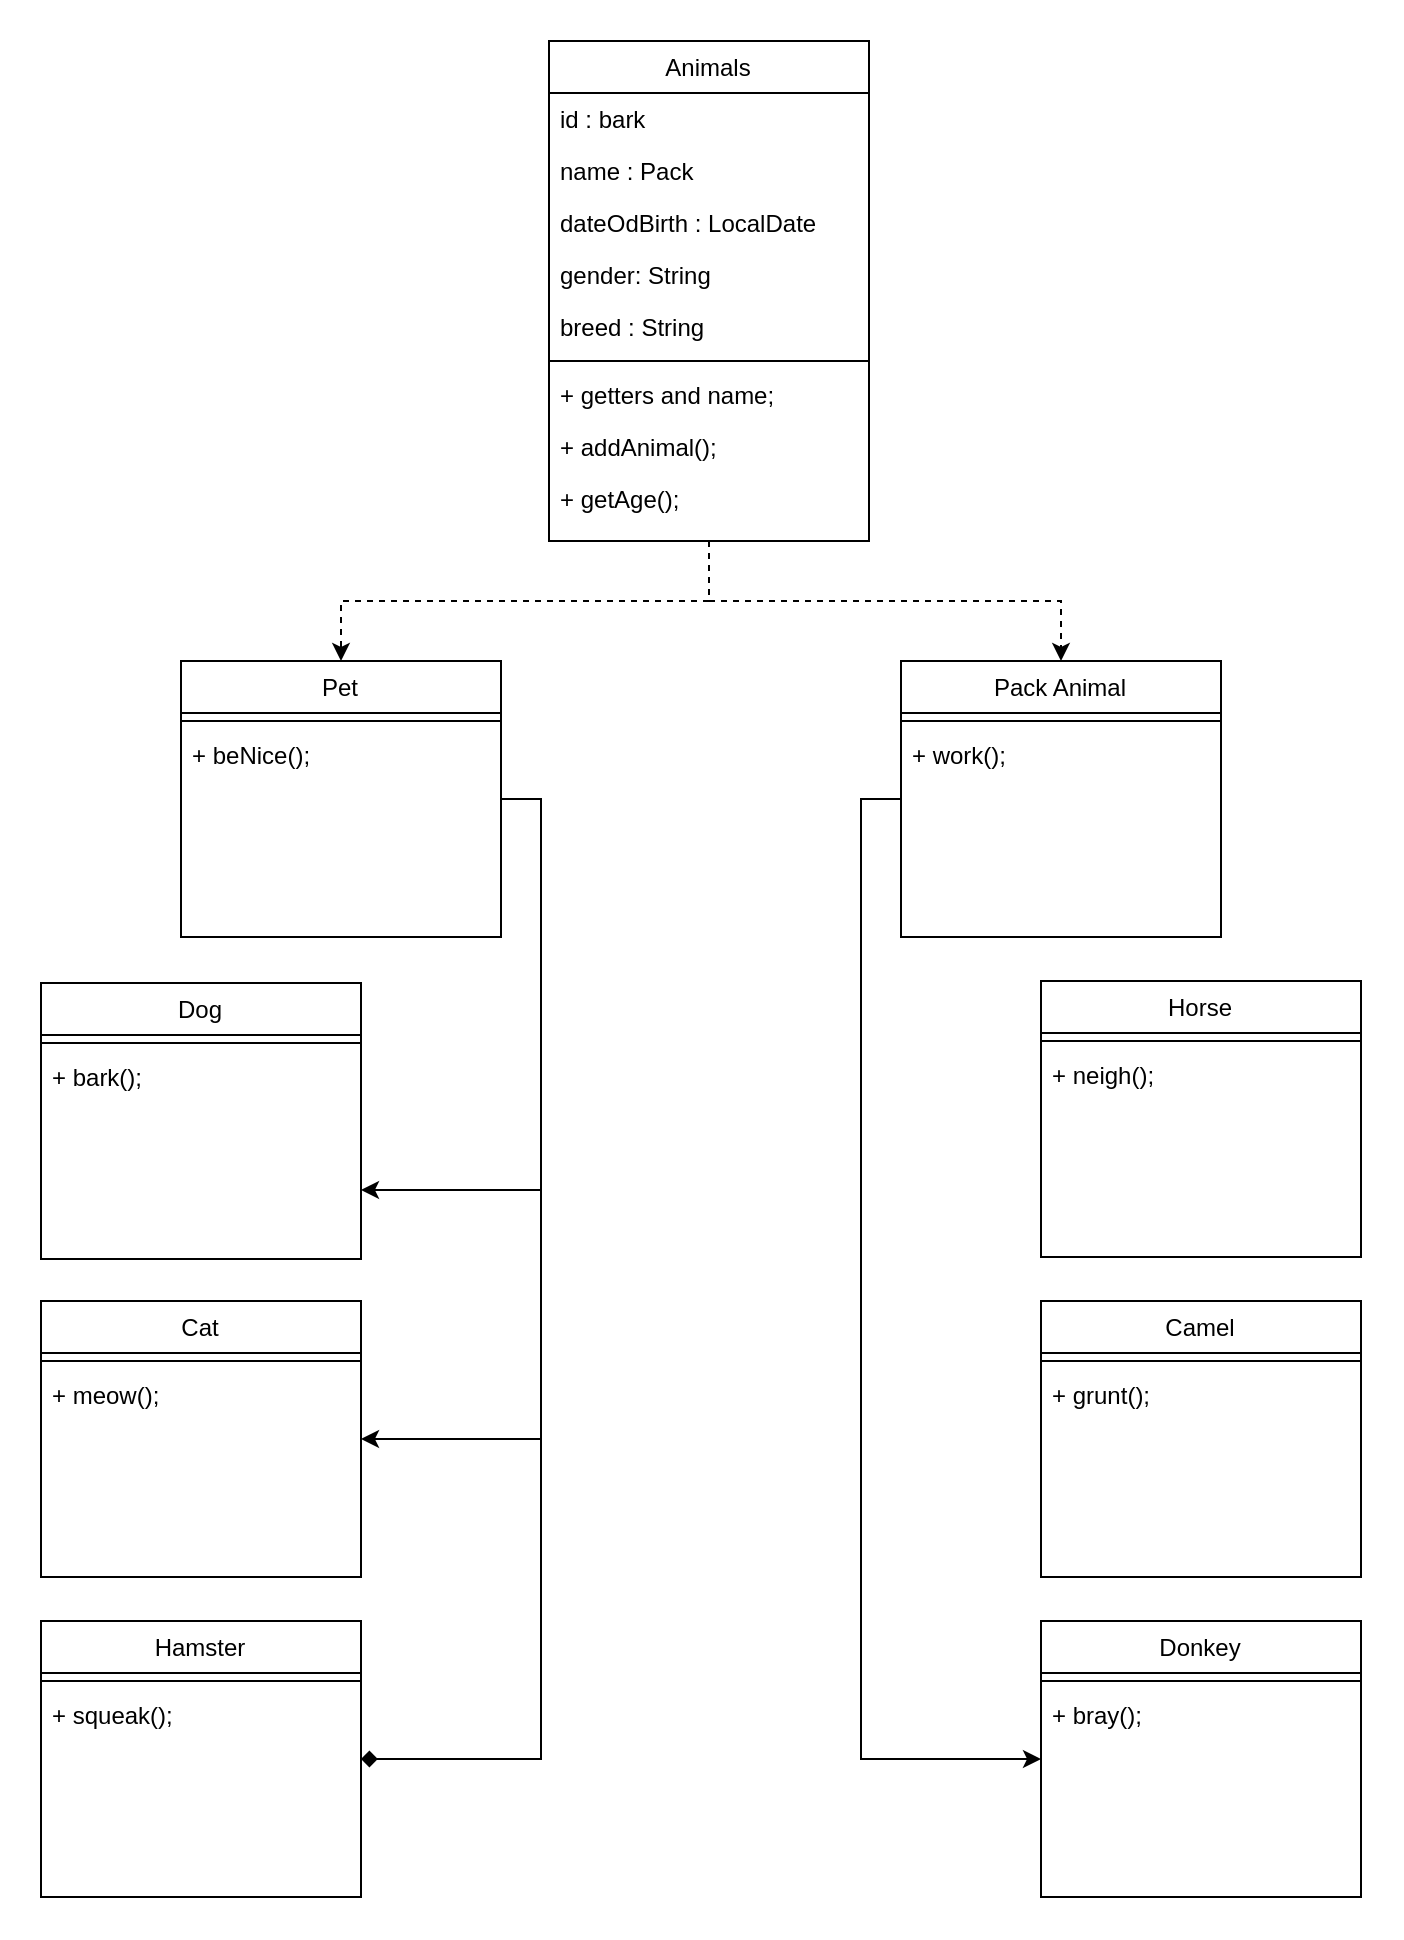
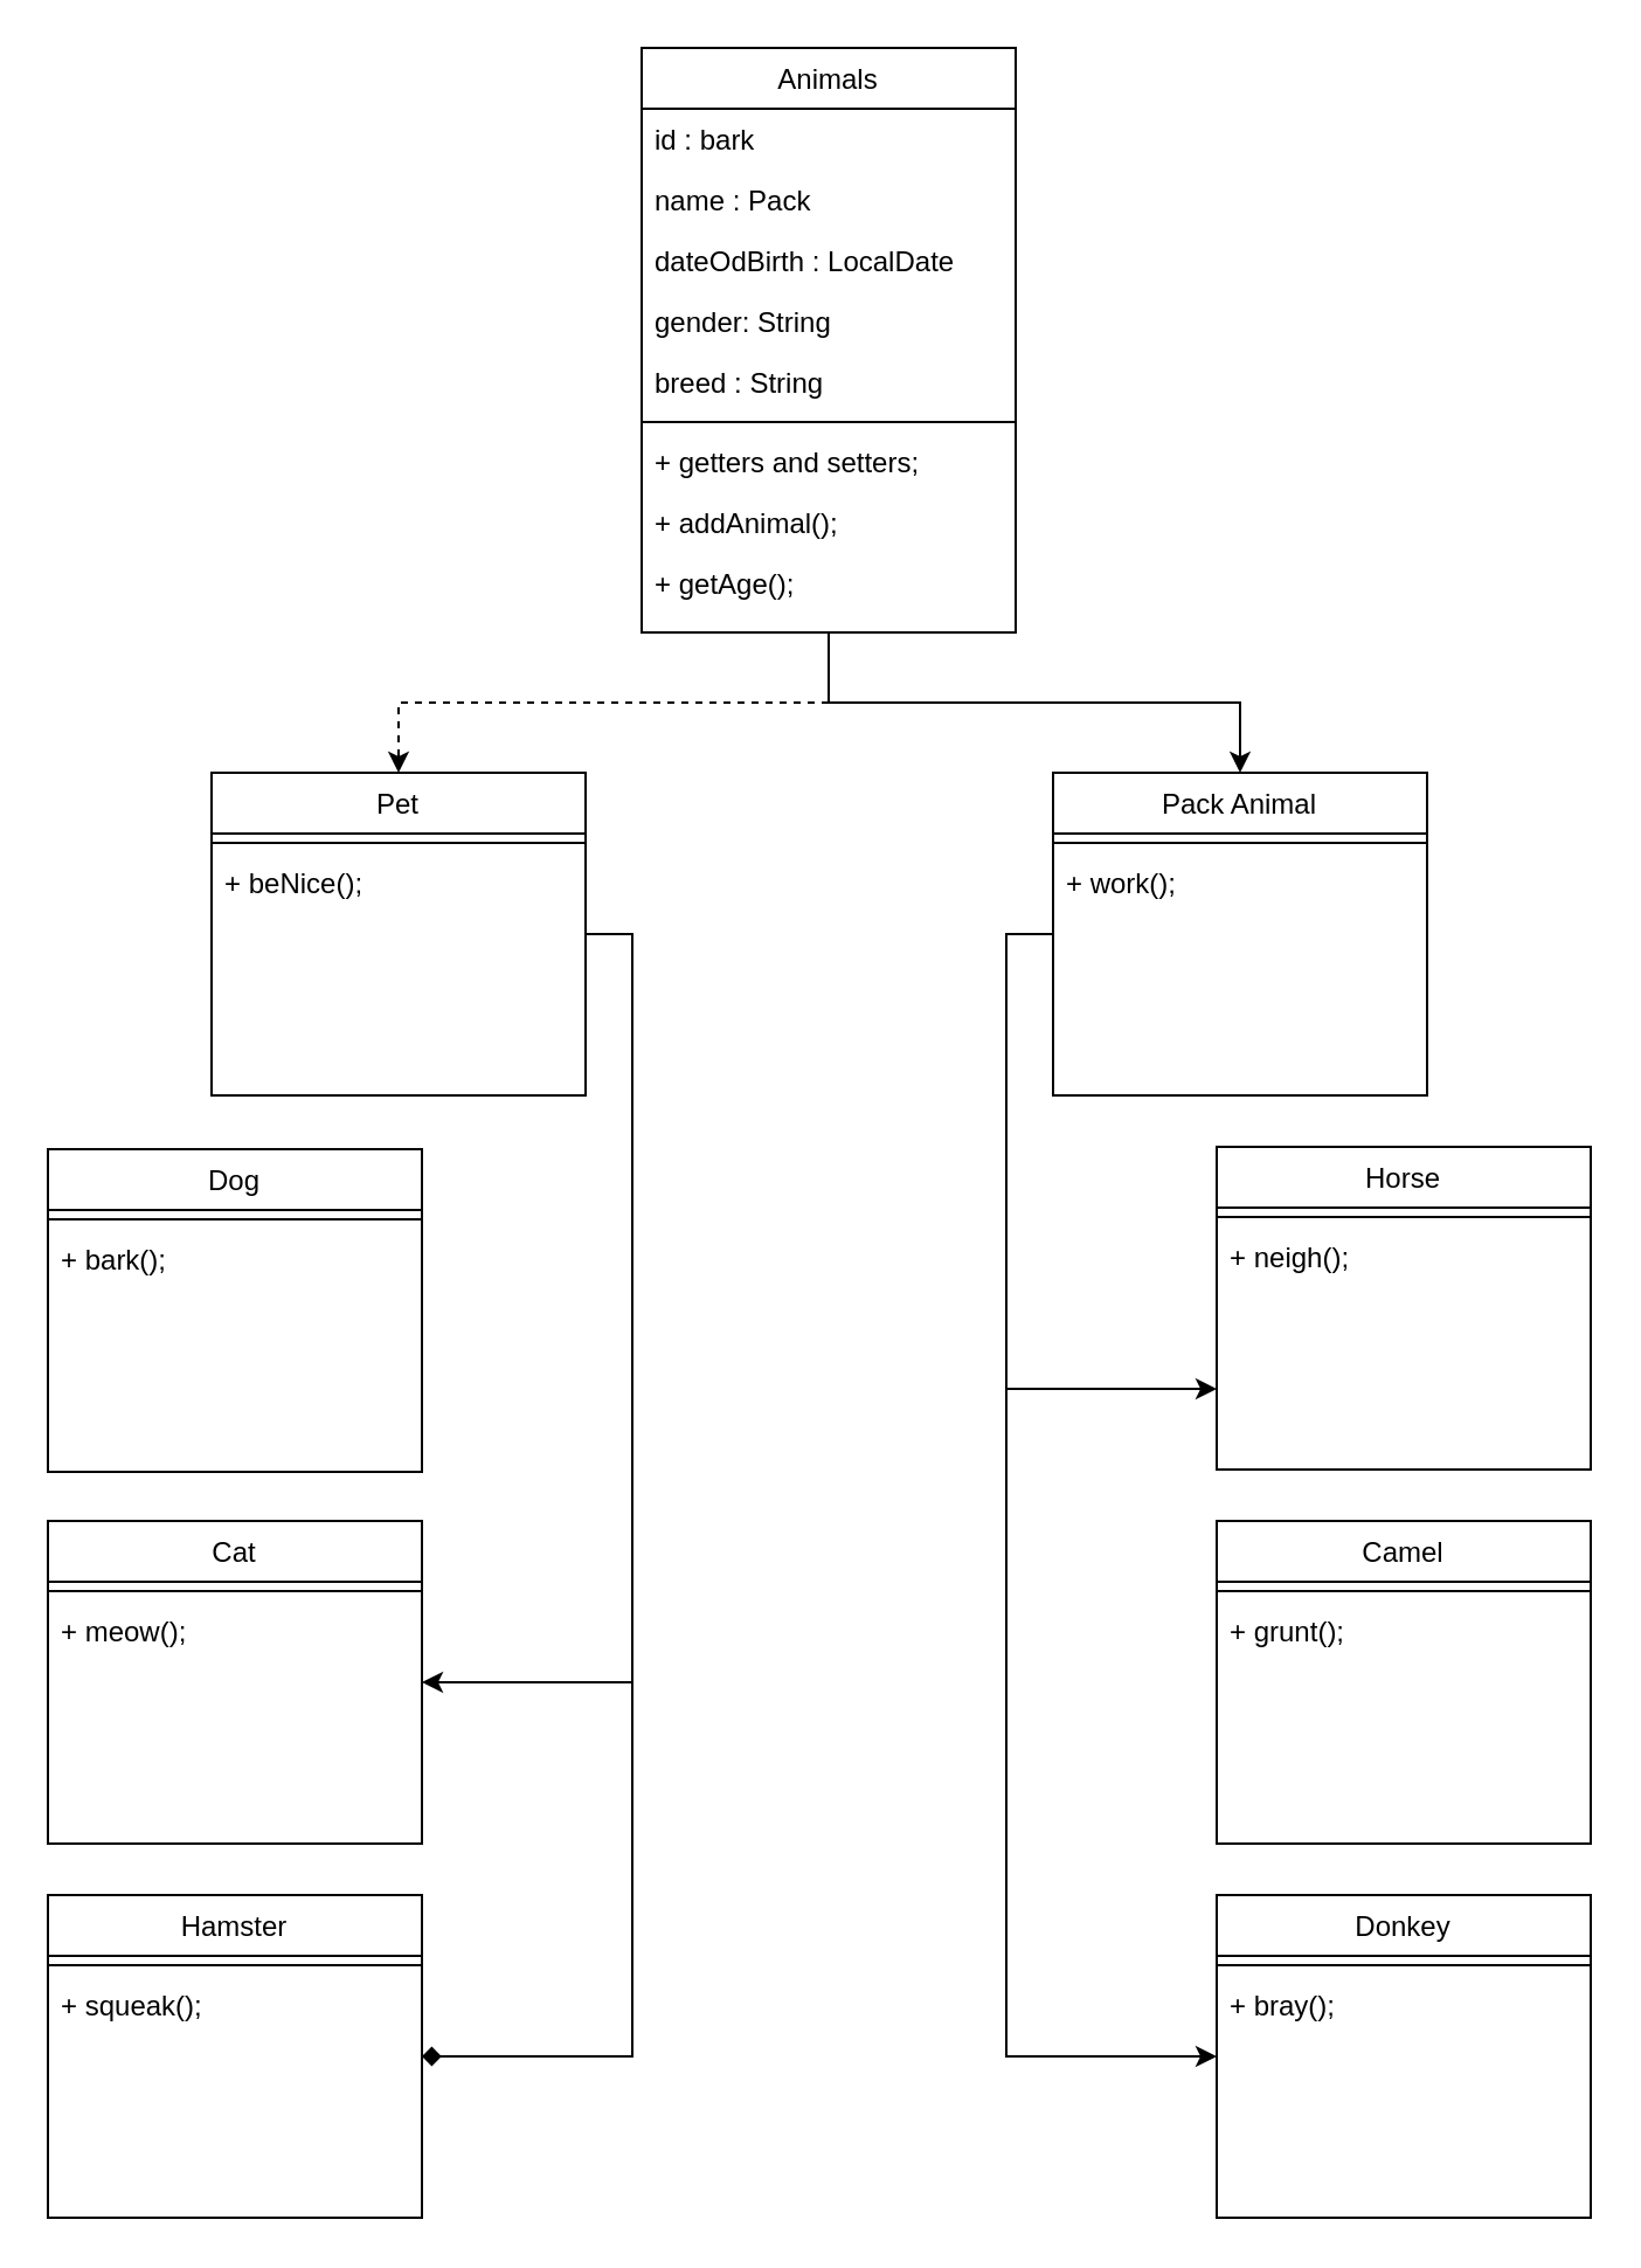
  <mxCell id="0" />
  <mxCell id="1" parent="0" />
  <mxCell id="2" style="edgeStyle=orthogonalEdgeStyle;rounded=0;orthogonalLoop=1;jettySize=auto;html=1;exitX=1;exitY=0.5;exitDx=0;exitDy=0;entryX=1;entryY=0.5;entryDx=0;entryDy=0;endArrow=diamond;" edge="1" parent="1" source="5" target="25"><mxGeometry relative="1" as="geometry" /></mxCell>
  <mxCell id="3" style="edgeStyle=orthogonalEdgeStyle;rounded=0;orthogonalLoop=1;jettySize=auto;html=1;exitX=1;exitY=0.5;exitDx=0;exitDy=0;entryX=1;entryY=0.5;entryDx=0;entryDy=0;" edge="1" parent="1" source="5" target="28"><mxGeometry relative="1" as="geometry" /></mxCell>
- <mxCell id="4" style="edgeStyle=orthogonalEdgeStyle;rounded=0;orthogonalLoop=1;jettySize=auto;html=1;exitX=1;exitY=0.5;exitDx=0;exitDy=0;entryX=1;entryY=0.75;entryDx=0;entryDy=0;" edge="1" parent="1" source="5" target="31"><mxGeometry relative="1" as="geometry" /></mxCell>
  <mxCell id="5" value="Pet" style="swimlane;fontStyle=0;align=center;verticalAlign=top;childLayout=stackLayout;horizontal=1;startSize=26;horizontalStack=0;resizeParent=1;resizeLast=0;collapsible=1;marginBottom=0;rounded=0;shadow=0;strokeWidth=1;" parent="1" vertex="1"><mxGeometry x="90" y="330" width="160" height="138" as="geometry"><mxRectangle x="130" y="380" width="160" height="26" as="alternateBounds" /></mxGeometry></mxCell>
  <mxCell id="6" value="" style="line;html=1;strokeWidth=1;align=left;verticalAlign=middle;spacingTop=-1;spacingLeft=3;spacingRight=3;rotatable=0;labelPosition=right;points=[];portConstraint=eastwest;" parent="5" vertex="1"><mxGeometry y="26" width="160" height="8" as="geometry" /></mxCell>
  <mxCell id="7" value="+ beNice();" style="text;align=left;verticalAlign=top;spacingLeft=4;spacingRight=4;overflow=hidden;rotatable=0;points=[[0,0.5],[1,0.5]];portConstraint=eastwest;" parent="5" vertex="1"><mxGeometry y="34" width="160" height="26" as="geometry" /></mxCell>
  <mxCell id="8" style="edgeStyle=orthogonalEdgeStyle;rounded=0;orthogonalLoop=1;jettySize=auto;html=1;exitX=0;exitY=0.5;exitDx=0;exitDy=0;entryX=0;entryY=0.5;entryDx=0;entryDy=0;" edge="1" parent="1" source="10" target="34"><mxGeometry relative="1" as="geometry" /></mxCell>
+ <mxCell id="9" style="edgeStyle=orthogonalEdgeStyle;rounded=0;orthogonalLoop=1;jettySize=auto;html=1;exitX=0;exitY=0.5;exitDx=0;exitDy=0;entryX=0;entryY=0.75;entryDx=0;entryDy=0;" edge="1" parent="1" source="10" target="40"><mxGeometry relative="1" as="geometry" /></mxCell>
  <mxCell id="10" value="Pack Animal" style="swimlane;fontStyle=0;align=center;verticalAlign=top;childLayout=stackLayout;horizontal=1;startSize=26;horizontalStack=0;resizeParent=1;resizeLast=0;collapsible=1;marginBottom=0;rounded=0;shadow=0;strokeWidth=1;" parent="1" vertex="1"><mxGeometry x="450" y="330" width="160" height="138" as="geometry"><mxRectangle x="130" y="380" width="160" height="26" as="alternateBounds" /></mxGeometry></mxCell>
  <mxCell id="11" value="" style="line;html=1;strokeWidth=1;align=left;verticalAlign=middle;spacingTop=-1;spacingLeft=3;spacingRight=3;rotatable=0;labelPosition=right;points=[];portConstraint=eastwest;" parent="10" vertex="1"><mxGeometry y="26" width="160" height="8" as="geometry" /></mxCell>
  <mxCell id="12" value="+ work();" style="text;align=left;verticalAlign=top;spacingLeft=4;spacingRight=4;overflow=hidden;rotatable=0;points=[[0,0.5],[1,0.5]];portConstraint=eastwest;" parent="10" vertex="1"><mxGeometry y="34" width="160" height="26" as="geometry" /></mxCell>
  <mxCell id="13" style="edgeStyle=orthogonalEdgeStyle;rounded=0;orthogonalLoop=1;jettySize=auto;html=1;exitX=0.5;exitY=1;exitDx=0;exitDy=0;entryX=0.5;entryY=0;entryDx=0;entryDy=0;dashed=1;" edge="1" parent="1" source="15" target="5"><mxGeometry relative="1" as="geometry" /></mxCell>
- <mxCell id="14" style="edgeStyle=orthogonalEdgeStyle;rounded=0;orthogonalLoop=1;jettySize=auto;html=1;exitX=0.5;exitY=1;exitDx=0;exitDy=0;dashed=1;" edge="1" parent="1" source="15" target="10"><mxGeometry relative="1" as="geometry" /></mxCell>
+ <mxCell id="14" style="edgeStyle=orthogonalEdgeStyle;rounded=0;orthogonalLoop=1;jettySize=auto;html=1;exitX=0.5;exitY=1;exitDx=0;exitDy=0;" edge="1" parent="1" source="15" target="10"><mxGeometry relative="1" as="geometry" /></mxCell>
  <mxCell id="15" value="Animals" style="swimlane;fontStyle=0;align=center;verticalAlign=top;childLayout=stackLayout;horizontal=1;startSize=26;horizontalStack=0;resizeParent=1;resizeLast=0;collapsible=1;marginBottom=0;rounded=0;shadow=0;strokeWidth=1;" parent="1" vertex="1"><mxGeometry x="274" y="20" width="160" height="250" as="geometry"><mxRectangle x="130" y="380" width="160" height="26" as="alternateBounds" /></mxGeometry></mxCell>
  <mxCell id="16" value="id : bark" style="text;align=left;verticalAlign=top;spacingLeft=4;spacingRight=4;overflow=hidden;rotatable=0;points=[[0,0.5],[1,0.5]];portConstraint=eastwest;" parent="15" vertex="1"><mxGeometry y="26" width="160" height="26" as="geometry" /></mxCell>
  <mxCell id="17" value="name : Pack" style="text;align=left;verticalAlign=top;spacingLeft=4;spacingRight=4;overflow=hidden;rotatable=0;points=[[0,0.5],[1,0.5]];portConstraint=eastwest;rounded=0;shadow=0;html=0;" parent="15" vertex="1"><mxGeometry y="52" width="160" height="26" as="geometry" /></mxCell>
  <mxCell id="18" value="dateOdBirth : LocalDate" style="text;align=left;verticalAlign=top;spacingLeft=4;spacingRight=4;overflow=hidden;rotatable=0;points=[[0,0.5],[1,0.5]];portConstraint=eastwest;" parent="15" vertex="1"><mxGeometry y="78" width="160" height="26" as="geometry" /></mxCell>
  <mxCell id="19" value="gender: String" style="text;align=left;verticalAlign=top;spacingLeft=4;spacingRight=4;overflow=hidden;rotatable=0;points=[[0,0.5],[1,0.5]];portConstraint=eastwest;" parent="15" vertex="1"><mxGeometry y="104" width="160" height="26" as="geometry" /></mxCell>
  <mxCell id="20" value="breed : String" style="text;align=left;verticalAlign=top;spacingLeft=4;spacingRight=4;overflow=hidden;rotatable=0;points=[[0,0.5],[1,0.5]];portConstraint=eastwest;" parent="15" vertex="1"><mxGeometry y="130" width="160" height="26" as="geometry" /></mxCell>
  <mxCell id="21" value="" style="line;html=1;strokeWidth=1;align=left;verticalAlign=middle;spacingTop=-1;spacingLeft=3;spacingRight=3;rotatable=0;labelPosition=right;points=[];portConstraint=eastwest;" parent="15" vertex="1"><mxGeometry y="156" width="160" height="8" as="geometry" /></mxCell>
- <mxCell id="22" value="+ getters and name;" style="text;align=left;verticalAlign=top;spacingLeft=4;spacingRight=4;overflow=hidden;rotatable=0;points=[[0,0.5],[1,0.5]];portConstraint=eastwest;" parent="15" vertex="1"><mxGeometry y="164" width="160" height="26" as="geometry" /></mxCell>
+ <mxCell id="22" value="+ getters and setters;" style="text;align=left;verticalAlign=top;spacingLeft=4;spacingRight=4;overflow=hidden;rotatable=0;points=[[0,0.5],[1,0.5]];portConstraint=eastwest;" parent="15" vertex="1"><mxGeometry y="164" width="160" height="26" as="geometry" /></mxCell>
  <mxCell id="23" value="+ addAnimal();" style="text;align=left;verticalAlign=top;spacingLeft=4;spacingRight=4;overflow=hidden;rotatable=0;points=[[0,0.5],[1,0.5]];portConstraint=eastwest;" parent="15" vertex="1"><mxGeometry y="190" width="160" height="26" as="geometry" /></mxCell>
  <mxCell id="24" value="+ getAge();" style="text;align=left;verticalAlign=top;spacingLeft=4;spacingRight=4;overflow=hidden;rotatable=0;points=[[0,0.5],[1,0.5]];portConstraint=eastwest;" parent="15" vertex="1"><mxGeometry y="216" width="160" height="26" as="geometry" /></mxCell>
  <mxCell id="25" value="Hamster" style="swimlane;fontStyle=0;align=center;verticalAlign=top;childLayout=stackLayout;horizontal=1;startSize=26;horizontalStack=0;resizeParent=1;resizeLast=0;collapsible=1;marginBottom=0;rounded=0;shadow=0;strokeWidth=1;" parent="1" vertex="1"><mxGeometry x="20" y="810" width="160" height="138" as="geometry"><mxRectangle x="130" y="380" width="160" height="26" as="alternateBounds" /></mxGeometry></mxCell>
  <mxCell id="26" value="" style="line;html=1;strokeWidth=1;align=left;verticalAlign=middle;spacingTop=-1;spacingLeft=3;spacingRight=3;rotatable=0;labelPosition=right;points=[];portConstraint=eastwest;" parent="25" vertex="1"><mxGeometry y="26" width="160" height="8" as="geometry" /></mxCell>
  <mxCell id="27" value="+ squeak();" style="text;align=left;verticalAlign=top;spacingLeft=4;spacingRight=4;overflow=hidden;rotatable=0;points=[[0,0.5],[1,0.5]];portConstraint=eastwest;" parent="25" vertex="1"><mxGeometry y="34" width="160" height="26" as="geometry" /></mxCell>
  <mxCell id="28" value="Cat" style="swimlane;fontStyle=0;align=center;verticalAlign=top;childLayout=stackLayout;horizontal=1;startSize=26;horizontalStack=0;resizeParent=1;resizeLast=0;collapsible=1;marginBottom=0;rounded=0;shadow=0;strokeWidth=1;" parent="1" vertex="1"><mxGeometry x="20" y="650" width="160" height="138" as="geometry"><mxRectangle x="130" y="380" width="160" height="26" as="alternateBounds" /></mxGeometry></mxCell>
  <mxCell id="29" value="" style="line;html=1;strokeWidth=1;align=left;verticalAlign=middle;spacingTop=-1;spacingLeft=3;spacingRight=3;rotatable=0;labelPosition=right;points=[];portConstraint=eastwest;" parent="28" vertex="1"><mxGeometry y="26" width="160" height="8" as="geometry" /></mxCell>
  <mxCell id="30" value="+ meow();" style="text;align=left;verticalAlign=top;spacingLeft=4;spacingRight=4;overflow=hidden;rotatable=0;points=[[0,0.5],[1,0.5]];portConstraint=eastwest;" parent="28" vertex="1"><mxGeometry y="34" width="160" height="26" as="geometry" /></mxCell>
  <mxCell id="31" value="Dog" style="swimlane;fontStyle=0;align=center;verticalAlign=top;childLayout=stackLayout;horizontal=1;startSize=26;horizontalStack=0;resizeParent=1;resizeLast=0;collapsible=1;marginBottom=0;rounded=0;shadow=0;strokeWidth=1;" parent="1" vertex="1"><mxGeometry x="20" y="491" width="160" height="138" as="geometry"><mxRectangle x="130" y="380" width="160" height="26" as="alternateBounds" /></mxGeometry></mxCell>
  <mxCell id="32" value="" style="line;html=1;strokeWidth=1;align=left;verticalAlign=middle;spacingTop=-1;spacingLeft=3;spacingRight=3;rotatable=0;labelPosition=right;points=[];portConstraint=eastwest;" parent="31" vertex="1"><mxGeometry y="26" width="160" height="8" as="geometry" /></mxCell>
  <mxCell id="33" value="+ bark();" style="text;align=left;verticalAlign=top;spacingLeft=4;spacingRight=4;overflow=hidden;rotatable=0;points=[[0,0.5],[1,0.5]];portConstraint=eastwest;" parent="31" vertex="1"><mxGeometry y="34" width="160" height="26" as="geometry" /></mxCell>
  <mxCell id="34" value="Donkey" style="swimlane;fontStyle=0;align=center;verticalAlign=top;childLayout=stackLayout;horizontal=1;startSize=26;horizontalStack=0;resizeParent=1;resizeLast=0;collapsible=1;marginBottom=0;rounded=0;shadow=0;strokeWidth=1;" parent="1" vertex="1"><mxGeometry x="520" y="810" width="160" height="138" as="geometry"><mxRectangle x="130" y="380" width="160" height="26" as="alternateBounds" /></mxGeometry></mxCell>
  <mxCell id="35" value="" style="line;html=1;strokeWidth=1;align=left;verticalAlign=middle;spacingTop=-1;spacingLeft=3;spacingRight=3;rotatable=0;labelPosition=right;points=[];portConstraint=eastwest;" parent="34" vertex="1"><mxGeometry y="26" width="160" height="8" as="geometry" /></mxCell>
  <mxCell id="36" value="+ bray();" style="text;align=left;verticalAlign=top;spacingLeft=4;spacingRight=4;overflow=hidden;rotatable=0;points=[[0,0.5],[1,0.5]];portConstraint=eastwest;" parent="34" vertex="1"><mxGeometry y="34" width="160" height="26" as="geometry" /></mxCell>
  <mxCell id="37" value="Camel" style="swimlane;fontStyle=0;align=center;verticalAlign=top;childLayout=stackLayout;horizontal=1;startSize=26;horizontalStack=0;resizeParent=1;resizeLast=0;collapsible=1;marginBottom=0;rounded=0;shadow=0;strokeWidth=1;" parent="1" vertex="1"><mxGeometry x="520" y="650" width="160" height="138" as="geometry"><mxRectangle x="130" y="380" width="160" height="26" as="alternateBounds" /></mxGeometry></mxCell>
  <mxCell id="38" value="" style="line;html=1;strokeWidth=1;align=left;verticalAlign=middle;spacingTop=-1;spacingLeft=3;spacingRight=3;rotatable=0;labelPosition=right;points=[];portConstraint=eastwest;" parent="37" vertex="1"><mxGeometry y="26" width="160" height="8" as="geometry" /></mxCell>
  <mxCell id="39" value="+ grunt();" style="text;align=left;verticalAlign=top;spacingLeft=4;spacingRight=4;overflow=hidden;rotatable=0;points=[[0,0.5],[1,0.5]];portConstraint=eastwest;" parent="37" vertex="1"><mxGeometry y="34" width="160" height="26" as="geometry" /></mxCell>
  <mxCell id="40" value="Horse" style="swimlane;fontStyle=0;align=center;verticalAlign=top;childLayout=stackLayout;horizontal=1;startSize=26;horizontalStack=0;resizeParent=1;resizeLast=0;collapsible=1;marginBottom=0;rounded=0;shadow=0;strokeWidth=1;" parent="1" vertex="1"><mxGeometry x="520" y="490" width="160" height="138" as="geometry"><mxRectangle x="130" y="380" width="160" height="26" as="alternateBounds" /></mxGeometry></mxCell>
  <mxCell id="41" value="" style="line;html=1;strokeWidth=1;align=left;verticalAlign=middle;spacingTop=-1;spacingLeft=3;spacingRight=3;rotatable=0;labelPosition=right;points=[];portConstraint=eastwest;" parent="40" vertex="1"><mxGeometry y="26" width="160" height="8" as="geometry" /></mxCell>
  <mxCell id="42" value="+ neigh();" style="text;align=left;verticalAlign=top;spacingLeft=4;spacingRight=4;overflow=hidden;rotatable=0;points=[[0,0.5],[1,0.5]];portConstraint=eastwest;" parent="40" vertex="1"><mxGeometry y="34" width="160" height="26" as="geometry" /></mxCell>
